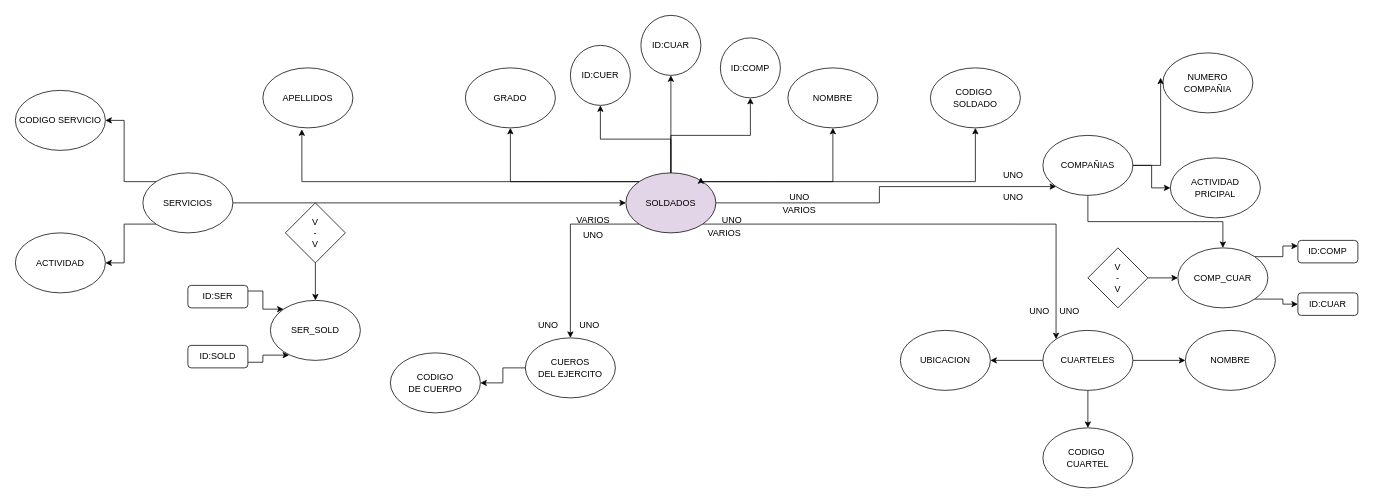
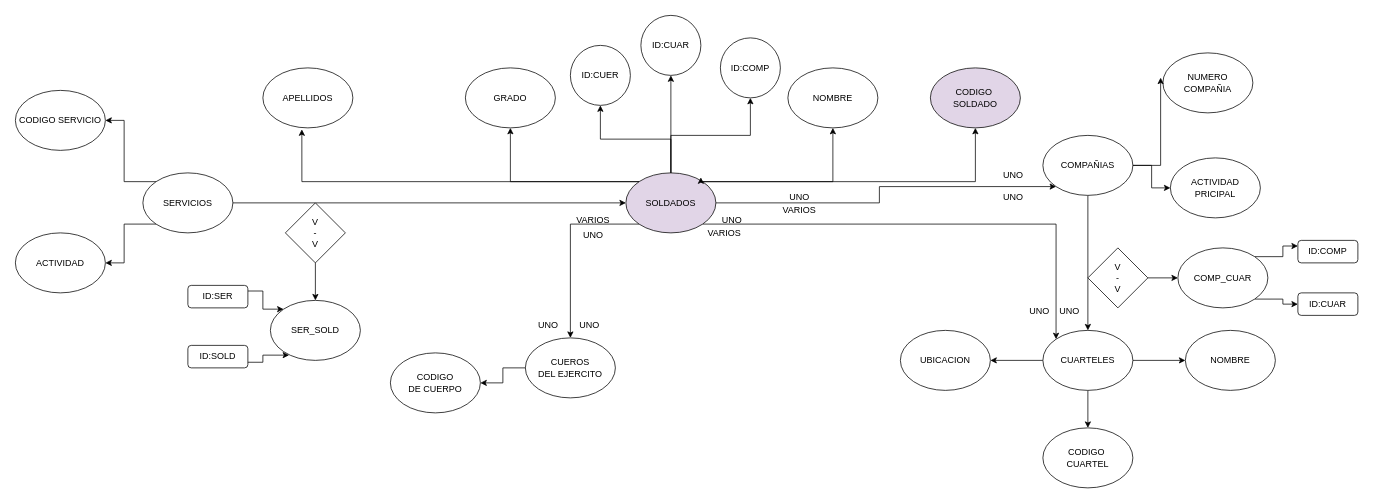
  <mxCell id="0" />
  <mxCell id="1" parent="0" />
  <mxCell id="2" style="edgeStyle=orthogonalEdgeStyle;rounded=0;orthogonalLoop=1;jettySize=auto;html=1;exitX=1;exitY=0;exitDx=0;exitDy=0;" edge="1" parent="1" source="11" target="12"><mxGeometry relative="1" as="geometry" /></mxCell>
  <mxCell id="3" style="edgeStyle=orthogonalEdgeStyle;rounded=0;orthogonalLoop=1;jettySize=auto;html=1;exitX=1;exitY=0;exitDx=0;exitDy=0;entryX=0.5;entryY=1;entryDx=0;entryDy=0;" edge="1" parent="1" source="11" target="13"><mxGeometry relative="1" as="geometry" /></mxCell>
  <mxCell id="4" style="edgeStyle=orthogonalEdgeStyle;rounded=0;orthogonalLoop=1;jettySize=auto;html=1;exitX=0;exitY=0;exitDx=0;exitDy=0;entryX=0.5;entryY=1;entryDx=0;entryDy=0;" edge="1" parent="1" source="11" target="14"><mxGeometry relative="1" as="geometry" /></mxCell>
  <mxCell id="5" style="edgeStyle=orthogonalEdgeStyle;rounded=0;orthogonalLoop=1;jettySize=auto;html=1;exitX=0.5;exitY=0;exitDx=0;exitDy=0;entryX=0.5;entryY=1;entryDx=0;entryDy=0;" edge="1" parent="1" source="11" target="18"><mxGeometry relative="1" as="geometry" /></mxCell>
  <mxCell id="6" style="edgeStyle=orthogonalEdgeStyle;rounded=0;orthogonalLoop=1;jettySize=auto;html=1;exitX=0.5;exitY=0;exitDx=0;exitDy=0;" edge="1" parent="1" source="11" target="19"><mxGeometry relative="1" as="geometry" /></mxCell>
  <mxCell id="7" style="edgeStyle=orthogonalEdgeStyle;rounded=0;orthogonalLoop=1;jettySize=auto;html=1;exitX=0.5;exitY=0;exitDx=0;exitDy=0;entryX=0.5;entryY=1;entryDx=0;entryDy=0;" edge="1" parent="1" source="11" target="17"><mxGeometry relative="1" as="geometry" /></mxCell>
  <mxCell id="8" style="edgeStyle=orthogonalEdgeStyle;rounded=0;orthogonalLoop=1;jettySize=auto;html=1;exitX=0;exitY=1;exitDx=0;exitDy=0;entryX=0.5;entryY=0;entryDx=0;entryDy=0;" edge="1" parent="1" source="11" target="35"><mxGeometry relative="1" as="geometry" /></mxCell>
  <mxCell id="9" style="edgeStyle=orthogonalEdgeStyle;rounded=0;orthogonalLoop=1;jettySize=auto;html=1;exitX=1;exitY=1;exitDx=0;exitDy=0;entryX=0;entryY=0;entryDx=0;entryDy=0;" edge="1" parent="1" source="11" target="30"><mxGeometry relative="1" as="geometry" /></mxCell>
  <mxCell id="10" style="edgeStyle=orthogonalEdgeStyle;rounded=0;orthogonalLoop=1;jettySize=auto;html=1;exitX=1;exitY=0.5;exitDx=0;exitDy=0;entryX=0;entryY=1;entryDx=0;entryDy=0;" edge="1" parent="1" source="11" target="23"><mxGeometry relative="1" as="geometry" /></mxCell>
  <mxCell id="11" value="SOLDADOS" style="ellipse;whiteSpace=wrap;html=1;fillColor=#e1d5e7;" vertex="1" parent="1"><mxGeometry x="834" y="230" width="120" height="80" as="geometry" /></mxCell>
  <mxCell id="12" value="NOMBRE" style="ellipse;whiteSpace=wrap;html=1;" vertex="1" parent="1"><mxGeometry x="1050" y="90" width="120" height="80" as="geometry" /></mxCell>
- <mxCell id="13" value="CODIGO&amp;nbsp;&lt;div&gt;SOLDADO&lt;/div&gt;" style="ellipse;whiteSpace=wrap;html=1;" vertex="1" parent="1"><mxGeometry x="1240" y="90" width="120" height="80" as="geometry" /></mxCell>
+ <mxCell id="13" value="CODIGO&amp;nbsp;&lt;div&gt;SOLDADO&lt;/div&gt;" style="ellipse;whiteSpace=wrap;html=1;fillColor=#e1d5e7;" vertex="1" parent="1"><mxGeometry x="1240" y="90" width="120" height="80" as="geometry" /></mxCell>
  <mxCell id="14" value="GRADO" style="ellipse;whiteSpace=wrap;html=1;" vertex="1" parent="1"><mxGeometry x="620" y="90" width="120" height="80" as="geometry" /></mxCell>
  <mxCell id="15" value="APELLIDOS" style="ellipse;whiteSpace=wrap;html=1;" vertex="1" parent="1"><mxGeometry x="350" y="90" width="120" height="80" as="geometry" /></mxCell>
  <mxCell id="16" style="edgeStyle=orthogonalEdgeStyle;rounded=0;orthogonalLoop=1;jettySize=auto;html=1;exitX=0;exitY=0;exitDx=0;exitDy=0;entryX=0.433;entryY=1.025;entryDx=0;entryDy=0;entryPerimeter=0;" edge="1" parent="1" source="11" target="15"><mxGeometry relative="1" as="geometry"><Array as="points"><mxPoint x="402" y="242" /></Array></mxGeometry></mxCell>
  <mxCell id="17" value="ID:CUER" style="ellipse;whiteSpace=wrap;html=1;aspect=fixed;" vertex="1" parent="1"><mxGeometry x="760" y="60" width="80" height="80" as="geometry" /></mxCell>
  <mxCell id="18" value="ID:CUAR" style="ellipse;whiteSpace=wrap;html=1;aspect=fixed;" vertex="1" parent="1"><mxGeometry x="854" y="20" width="80" height="80" as="geometry" /></mxCell>
  <mxCell id="19" value="ID:COMP" style="ellipse;whiteSpace=wrap;html=1;aspect=fixed;" vertex="1" parent="1"><mxGeometry x="960" y="50" width="80" height="80" as="geometry" /></mxCell>
  <mxCell id="20" style="edgeStyle=orthogonalEdgeStyle;rounded=0;orthogonalLoop=1;jettySize=auto;html=1;exitX=1;exitY=0;exitDx=0;exitDy=0;entryX=0.833;entryY=0.075;entryDx=0;entryDy=0;entryPerimeter=0;" edge="1" parent="1" source="11" target="11"><mxGeometry relative="1" as="geometry" /></mxCell>
  <mxCell id="21" style="edgeStyle=orthogonalEdgeStyle;rounded=0;orthogonalLoop=1;jettySize=auto;html=1;exitX=1;exitY=0.5;exitDx=0;exitDy=0;entryX=0;entryY=0.5;entryDx=0;entryDy=0;" edge="1" parent="1" source="23" target="25"><mxGeometry relative="1" as="geometry" /></mxCell>
- <mxCell id="22" style="edgeStyle=orthogonalEdgeStyle;rounded=0;orthogonalLoop=1;jettySize=auto;html=1;exitX=0.5;exitY=1;exitDx=0;exitDy=0;" edge="1" parent="1" source="23" target="56"><mxGeometry relative="1" as="geometry" /></mxCell>
+ <mxCell id="22" style="edgeStyle=orthogonalEdgeStyle;rounded=0;orthogonalLoop=1;jettySize=auto;html=1;exitX=0.5;exitY=1;exitDx=0;exitDy=0;" edge="1" parent="1" source="23" target="30"><mxGeometry relative="1" as="geometry" /></mxCell>
  <mxCell id="23" value="COMPAÑIAS" style="ellipse;whiteSpace=wrap;html=1;" vertex="1" parent="1"><mxGeometry x="1390" y="180" width="120" height="80" as="geometry" /></mxCell>
  <mxCell id="24" value="NUMERO COMPAÑIA" style="ellipse;whiteSpace=wrap;html=1;" vertex="1" parent="1"><mxGeometry x="1550" y="70" width="120" height="80" as="geometry" /></mxCell>
  <mxCell id="25" value="ACTIVIDAD PRICIPAL" style="ellipse;whiteSpace=wrap;html=1;" vertex="1" parent="1"><mxGeometry x="1560" y="210" width="120" height="80" as="geometry" /></mxCell>
  <mxCell id="26" style="edgeStyle=orthogonalEdgeStyle;rounded=0;orthogonalLoop=1;jettySize=auto;html=1;exitX=1;exitY=0.5;exitDx=0;exitDy=0;entryX=-0.025;entryY=0.413;entryDx=0;entryDy=0;entryPerimeter=0;" edge="1" parent="1" source="23" target="24"><mxGeometry relative="1" as="geometry" /></mxCell>
  <mxCell id="27" style="edgeStyle=orthogonalEdgeStyle;rounded=0;orthogonalLoop=1;jettySize=auto;html=1;exitX=0.5;exitY=1;exitDx=0;exitDy=0;" edge="1" parent="1" source="30" target="32"><mxGeometry relative="1" as="geometry" /></mxCell>
  <mxCell id="28" style="edgeStyle=orthogonalEdgeStyle;rounded=0;orthogonalLoop=1;jettySize=auto;html=1;exitX=1;exitY=0.5;exitDx=0;exitDy=0;" edge="1" parent="1" source="30" target="33"><mxGeometry relative="1" as="geometry" /></mxCell>
  <mxCell id="29" style="edgeStyle=orthogonalEdgeStyle;rounded=0;orthogonalLoop=1;jettySize=auto;html=1;exitX=0;exitY=0.5;exitDx=0;exitDy=0;entryX=1;entryY=0.5;entryDx=0;entryDy=0;" edge="1" parent="1" source="30" target="31"><mxGeometry relative="1" as="geometry" /></mxCell>
  <mxCell id="30" value="CUARTELES" style="ellipse;whiteSpace=wrap;html=1;" vertex="1" parent="1"><mxGeometry x="1390" y="440" width="120" height="80" as="geometry" /></mxCell>
  <mxCell id="31" value="UBICACION" style="ellipse;whiteSpace=wrap;html=1;" vertex="1" parent="1"><mxGeometry x="1200" y="440" width="120" height="80" as="geometry" /></mxCell>
  <mxCell id="32" value="CODIGO&amp;nbsp;&lt;div&gt;CUARTEL&lt;/div&gt;" style="ellipse;whiteSpace=wrap;html=1;" vertex="1" parent="1"><mxGeometry x="1390" y="570" width="120" height="80" as="geometry" /></mxCell>
  <mxCell id="33" value="NOMBRE" style="ellipse;whiteSpace=wrap;html=1;" vertex="1" parent="1"><mxGeometry x="1580" y="440" width="120" height="80" as="geometry" /></mxCell>
  <mxCell id="34" style="edgeStyle=orthogonalEdgeStyle;rounded=0;orthogonalLoop=1;jettySize=auto;html=1;exitX=0;exitY=0.5;exitDx=0;exitDy=0;entryX=1;entryY=0.5;entryDx=0;entryDy=0;" edge="1" parent="1" source="35" target="36"><mxGeometry relative="1" as="geometry" /></mxCell>
  <mxCell id="35" value="CUEROS&lt;div&gt;DEL EJERCITO&lt;/div&gt;" style="ellipse;whiteSpace=wrap;html=1;" vertex="1" parent="1"><mxGeometry x="700" y="450" width="120" height="80" as="geometry" /></mxCell>
  <mxCell id="36" value="CODIGO&lt;div&gt;DE CUERPO&lt;/div&gt;" style="ellipse;whiteSpace=wrap;html=1;" vertex="1" parent="1"><mxGeometry x="520" y="470" width="120" height="80" as="geometry" /></mxCell>
  <mxCell id="37" style="edgeStyle=orthogonalEdgeStyle;rounded=0;orthogonalLoop=1;jettySize=auto;html=1;exitX=1;exitY=0.5;exitDx=0;exitDy=0;" edge="1" parent="1" source="40" target="11"><mxGeometry relative="1" as="geometry" /></mxCell>
  <mxCell id="38" style="edgeStyle=orthogonalEdgeStyle;rounded=0;orthogonalLoop=1;jettySize=auto;html=1;exitX=0;exitY=0;exitDx=0;exitDy=0;entryX=1;entryY=0.5;entryDx=0;entryDy=0;" edge="1" parent="1" source="40" target="41"><mxGeometry relative="1" as="geometry" /></mxCell>
  <mxCell id="39" style="edgeStyle=orthogonalEdgeStyle;rounded=0;orthogonalLoop=1;jettySize=auto;html=1;exitX=0;exitY=1;exitDx=0;exitDy=0;entryX=1;entryY=0.5;entryDx=0;entryDy=0;" edge="1" parent="1" source="40" target="42"><mxGeometry relative="1" as="geometry" /></mxCell>
  <mxCell id="40" value="SERVICIOS" style="ellipse;whiteSpace=wrap;html=1;" vertex="1" parent="1"><mxGeometry x="190" y="230" width="120" height="80" as="geometry" /></mxCell>
  <mxCell id="41" value="CODIGO SERVICIO" style="ellipse;whiteSpace=wrap;html=1;" vertex="1" parent="1"><mxGeometry x="20" y="120" width="120" height="80" as="geometry" /></mxCell>
  <mxCell id="42" value="ACTIVIDAD" style="ellipse;whiteSpace=wrap;html=1;" vertex="1" parent="1"><mxGeometry x="20" y="310" width="120" height="80" as="geometry" /></mxCell>
  <mxCell id="43" style="edgeStyle=orthogonalEdgeStyle;rounded=0;orthogonalLoop=1;jettySize=auto;html=1;exitX=0.5;exitY=1;exitDx=0;exitDy=0;entryX=0.5;entryY=0;entryDx=0;entryDy=0;" edge="1" parent="1" source="44" target="45"><mxGeometry relative="1" as="geometry" /></mxCell>
  <mxCell id="44" value="V&lt;div&gt;-&lt;/div&gt;&lt;div&gt;V&lt;/div&gt;" style="rhombus;whiteSpace=wrap;html=1;" vertex="1" parent="1"><mxGeometry x="380" y="270" width="80" height="80" as="geometry" /></mxCell>
  <mxCell id="45" value="SER_SOLD" style="ellipse;whiteSpace=wrap;html=1;" vertex="1" parent="1"><mxGeometry x="360" y="400" width="120" height="80" as="geometry" /></mxCell>
  <mxCell id="46" style="edgeStyle=orthogonalEdgeStyle;rounded=0;orthogonalLoop=1;jettySize=auto;html=1;exitX=1;exitY=0.25;exitDx=0;exitDy=0;entryX=0;entryY=0;entryDx=0;entryDy=0;" edge="1" parent="1" source="47" target="45"><mxGeometry relative="1" as="geometry" /></mxCell>
  <mxCell id="47" value="ID:SER" style="rounded=1;whiteSpace=wrap;html=1;" vertex="1" parent="1"><mxGeometry x="250" y="380" width="80" height="30" as="geometry" /></mxCell>
  <mxCell id="48" value="ID:SOLD" style="rounded=1;whiteSpace=wrap;html=1;" vertex="1" parent="1"><mxGeometry x="250" y="460" width="80" height="30" as="geometry" /></mxCell>
  <mxCell id="49" style="edgeStyle=orthogonalEdgeStyle;rounded=0;orthogonalLoop=1;jettySize=auto;html=1;exitX=1;exitY=0.75;exitDx=0;exitDy=0;entryX=0.208;entryY=0.913;entryDx=0;entryDy=0;entryPerimeter=0;" edge="1" parent="1" source="48" target="45"><mxGeometry relative="1" as="geometry" /></mxCell>
  <mxCell id="50" style="edgeStyle=orthogonalEdgeStyle;rounded=0;orthogonalLoop=1;jettySize=auto;html=1;exitX=1;exitY=0.5;exitDx=0;exitDy=0;entryX=0;entryY=0.5;entryDx=0;entryDy=0;" edge="1" parent="1" source="51" target="56"><mxGeometry relative="1" as="geometry" /></mxCell>
  <mxCell id="51" value="V&lt;div&gt;-&lt;/div&gt;&lt;div&gt;V&lt;/div&gt;" style="rhombus;whiteSpace=wrap;html=1;" vertex="1" parent="1"><mxGeometry x="1450" y="330" width="80" height="80" as="geometry" /></mxCell>
  <mxCell id="52" value="ID:COMP" style="rounded=1;whiteSpace=wrap;html=1;" vertex="1" parent="1"><mxGeometry x="1730" y="320" width="80" height="30" as="geometry" /></mxCell>
  <mxCell id="53" value="ID:CUAR" style="rounded=1;whiteSpace=wrap;html=1;" vertex="1" parent="1"><mxGeometry x="1730" y="390" width="80" height="30" as="geometry" /></mxCell>
  <mxCell id="54" style="edgeStyle=orthogonalEdgeStyle;rounded=0;orthogonalLoop=1;jettySize=auto;html=1;exitX=1;exitY=0;exitDx=0;exitDy=0;entryX=0;entryY=0.25;entryDx=0;entryDy=0;" edge="1" parent="1" source="56" target="52"><mxGeometry relative="1" as="geometry" /></mxCell>
  <mxCell id="55" style="edgeStyle=orthogonalEdgeStyle;rounded=0;orthogonalLoop=1;jettySize=auto;html=1;exitX=1;exitY=1;exitDx=0;exitDy=0;entryX=0;entryY=0.5;entryDx=0;entryDy=0;" edge="1" parent="1" source="56" target="53"><mxGeometry relative="1" as="geometry" /></mxCell>
  <mxCell id="56" value="COMP_CUAR" style="ellipse;whiteSpace=wrap;html=1;" vertex="1" parent="1"><mxGeometry x="1570" y="330" width="120" height="80" as="geometry" /></mxCell>
  <mxCell id="57" value="UNO" style="text;html=1;align=center;verticalAlign=middle;resizable=0;points=[];autosize=1;strokeColor=none;fillColor=none;" vertex="1" parent="1"><mxGeometry x="1325" y="218" width="50" height="30" as="geometry" /></mxCell>
  <mxCell id="58" value="UNO" style="text;html=1;align=center;verticalAlign=middle;resizable=0;points=[];autosize=1;strokeColor=none;fillColor=none;" vertex="1" parent="1"><mxGeometry x="1325" y="248" width="50" height="30" as="geometry" /></mxCell>
  <mxCell id="59" value="UNO" style="text;html=1;align=center;verticalAlign=middle;resizable=0;points=[];autosize=1;strokeColor=none;fillColor=none;" vertex="1" parent="1"><mxGeometry x="1360" y="400" width="50" height="30" as="geometry" /></mxCell>
  <mxCell id="60" value="UNO" style="text;html=1;align=center;verticalAlign=middle;resizable=0;points=[];autosize=1;strokeColor=none;fillColor=none;" vertex="1" parent="1"><mxGeometry x="1400" y="400" width="50" height="30" as="geometry" /></mxCell>
  <mxCell id="61" value="UNO" style="text;html=1;align=center;verticalAlign=middle;resizable=0;points=[];autosize=1;strokeColor=none;fillColor=none;" vertex="1" parent="1"><mxGeometry x="950" y="278" width="50" height="30" as="geometry" /></mxCell>
  <mxCell id="62" value="VARIOS" style="text;html=1;align=center;verticalAlign=middle;resizable=0;points=[];autosize=1;strokeColor=none;fillColor=none;" vertex="1" parent="1"><mxGeometry x="930" y="295" width="70" height="30" as="geometry" /></mxCell>
  <mxCell id="63" value="UNO" style="text;html=1;align=center;verticalAlign=middle;resizable=0;points=[];autosize=1;strokeColor=none;fillColor=none;" vertex="1" parent="1"><mxGeometry x="1040" y="248" width="50" height="30" as="geometry" /></mxCell>
  <mxCell id="64" value="VARIOS" style="text;html=1;align=center;verticalAlign=middle;resizable=0;points=[];autosize=1;strokeColor=none;fillColor=none;" vertex="1" parent="1"><mxGeometry x="1030" y="265" width="70" height="30" as="geometry" /></mxCell>
  <mxCell id="65" value="UNO" style="text;html=1;align=center;verticalAlign=middle;resizable=0;points=[];autosize=1;strokeColor=none;fillColor=none;" vertex="1" parent="1"><mxGeometry x="760" y="418" width="50" height="30" as="geometry" /></mxCell>
  <mxCell id="66" value="UNO" style="text;html=1;align=center;verticalAlign=middle;resizable=0;points=[];autosize=1;strokeColor=none;fillColor=none;" vertex="1" parent="1"><mxGeometry x="705" y="418" width="50" height="30" as="geometry" /></mxCell>
  <mxCell id="67" value="VARIOS" style="text;html=1;align=center;verticalAlign=middle;resizable=0;points=[];autosize=1;strokeColor=none;fillColor=none;" vertex="1" parent="1"><mxGeometry x="755" y="278" width="70" height="30" as="geometry" /></mxCell>
  <mxCell id="68" value="UNO" style="text;html=1;align=center;verticalAlign=middle;resizable=0;points=[];autosize=1;strokeColor=none;fillColor=none;" vertex="1" parent="1"><mxGeometry x="765" y="298" width="50" height="30" as="geometry" /></mxCell>
